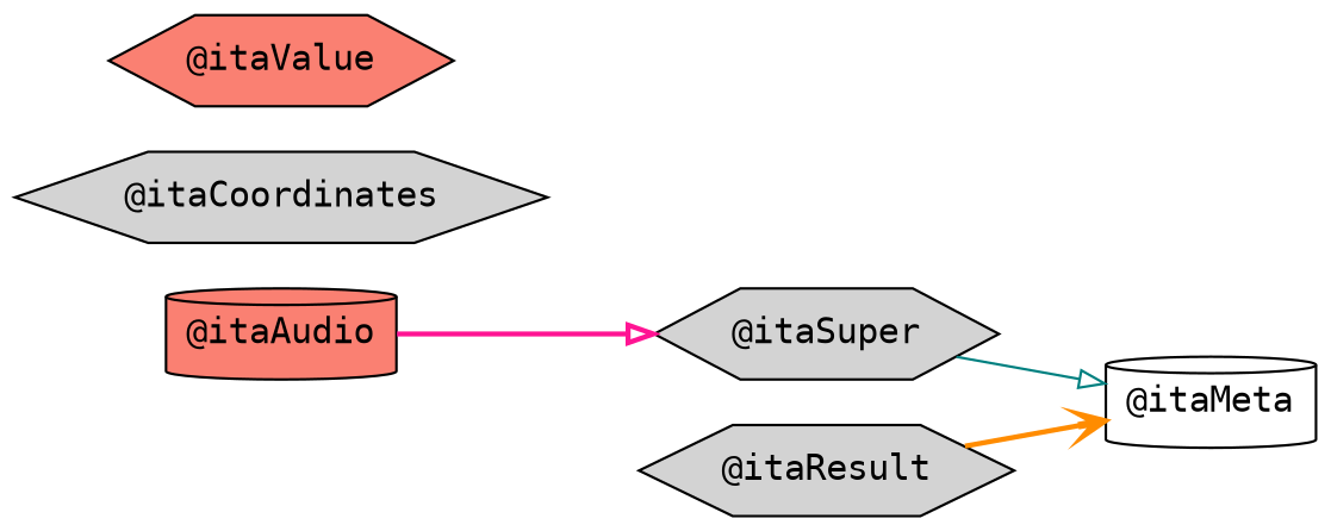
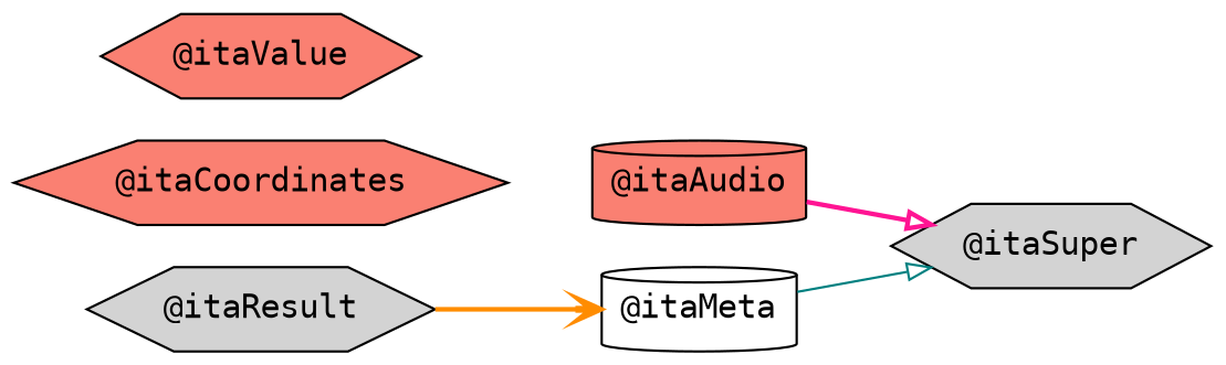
  digraph {
    fontname="DejaVu Sans Mono"
    rankdir=LR
    node [fillcolor=salmon fontname="DejaVu Sans Mono" shape=hexagon style=filled]
    edge [arrowhead=onormal fontname="DejaVu Sans Mono" style=bold]
    n1 [label="@itaAudio" shape=cylinder]
    n2 [fillcolor=lightgrey label="@itaSuper"]
    n3 [fillcolor=white label="@itaMeta" shape=cylinder]
-   n4 [fillcolor=lightgrey label="@itaCoordinates"]
+   n4 [label="@itaCoordinates"]
    n5 [fillcolor=lightgrey label="@itaResult"]
    n6 [label="@itaValue"]
    n1 -> n2 [color=deeppink]
-   n2 -> n3 [color=teal style=solid]
+   n3 -> n2 [color=teal style=solid]
    n5 -> n3 [arrowhead=vee color=darkorange]
  }
